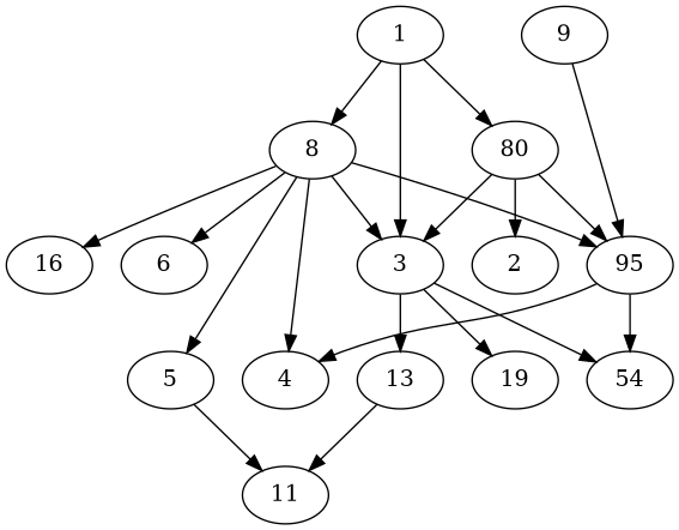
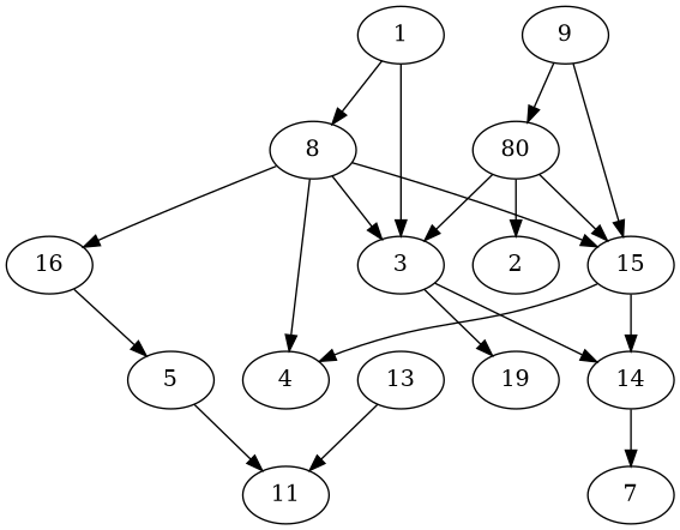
  digraph {
    edge [weight=1]
    n1 [label=8]
-   n2 [label=95]
+   n2 [label=15]
    n3 [label=3]
    n4 [label=16]
    n5 [label=4]
    n6 [label=5]
-   n7 [label=6]
    n8 [label=1]
    n9 [label=80]
    n10 [label=2]
    n11 [label=9]
-   n12 [label=54]
+   n12 [label=14]
    n13 [label=13]
    n14 [label=19]
    n15 [label=11]
+   n16 [label=7]
    n1 -> n2
    n1 -> n3
    n1 -> n4
    n1 -> n5
-   n1 -> n6
-   n1 -> n7
+   n4 -> n6
    n2 -> n5
    n2 -> n12
    n3 -> n12
-   n3 -> n13
    n3 -> n14
    n6 -> n15
    n8 -> n1
    n8 -> n3
-   n8 -> n9
+   n11 -> n9
    n9 -> n2
    n9 -> n3
    n9 -> n10
    n11 -> n2
+   n12 -> n16
    n13 -> n15
  }
